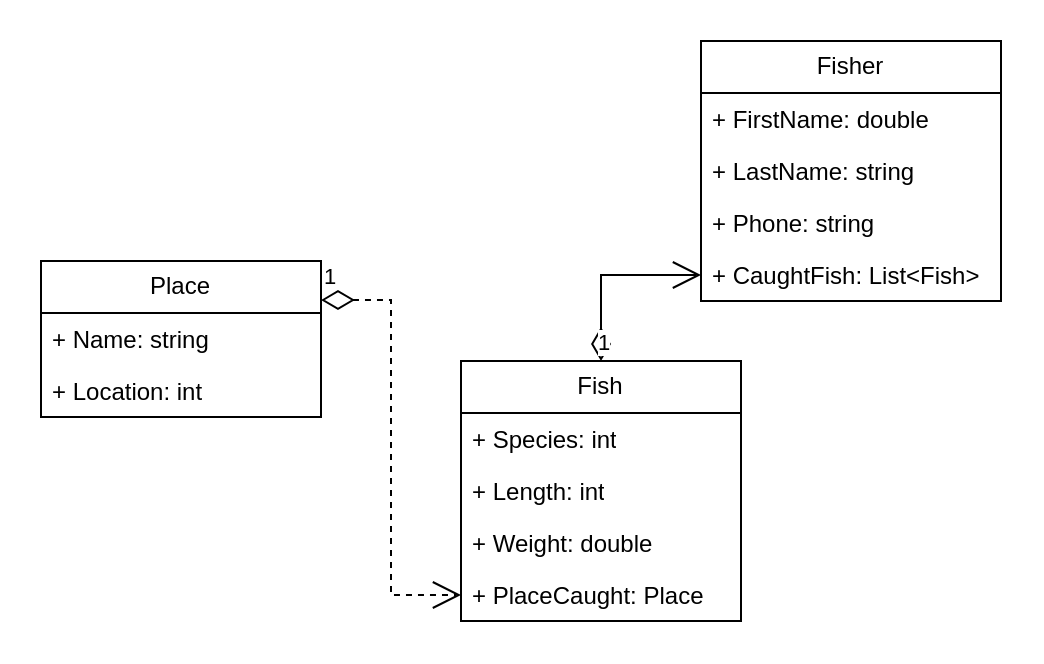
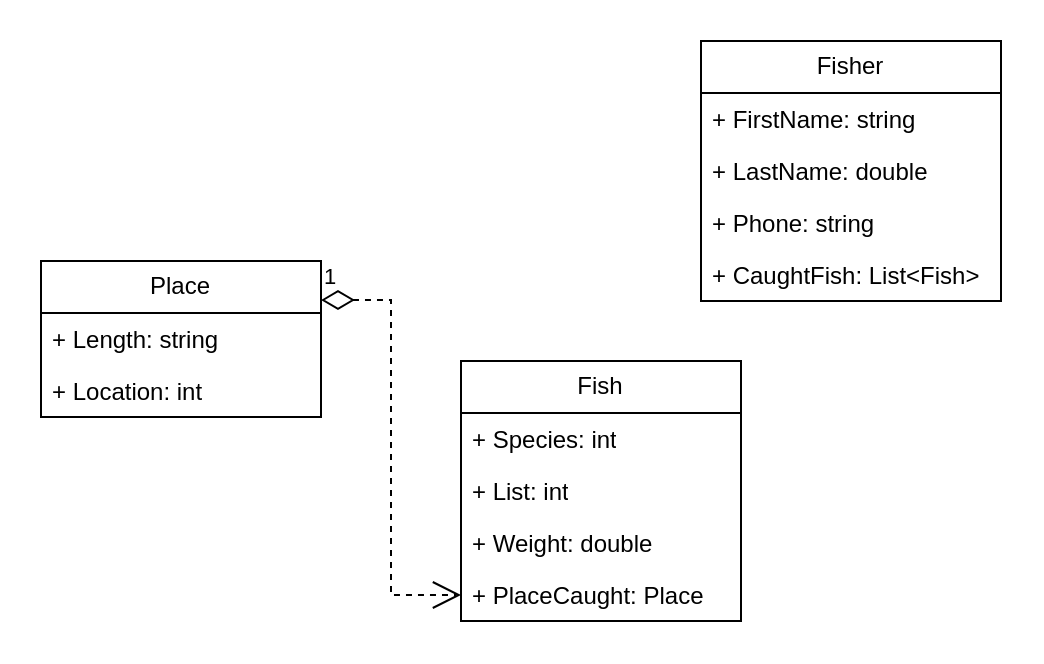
  <mxCell id="0" />
  <mxCell id="1" parent="0" />
  <mxCell id="2" value="Place" style="swimlane;fontStyle=0;childLayout=stackLayout;horizontal=1;startSize=26;fillColor=none;horizontalStack=0;resizeParent=1;resizeParentMax=0;resizeLast=0;collapsible=1;marginBottom=0;whiteSpace=wrap;html=1;" vertex="1" parent="1"><mxGeometry x="20" y="130" width="140" height="78" as="geometry" /></mxCell>
- <mxCell id="3" value="+ Name: string" style="text;strokeColor=none;fillColor=none;align=left;verticalAlign=top;spacingLeft=4;spacingRight=4;overflow=hidden;rotatable=0;points=[[0,0.5],[1,0.5]];portConstraint=eastwest;whiteSpace=wrap;html=1;" vertex="1" parent="2"><mxGeometry y="26" width="140" height="26" as="geometry" /></mxCell>
+ <mxCell id="3" value="+ Length: string" style="text;strokeColor=none;fillColor=none;align=left;verticalAlign=top;spacingLeft=4;spacingRight=4;overflow=hidden;rotatable=0;points=[[0,0.5],[1,0.5]];portConstraint=eastwest;whiteSpace=wrap;html=1;" vertex="1" parent="2"><mxGeometry y="26" width="140" height="26" as="geometry" /></mxCell>
  <mxCell id="4" value="+ Location: int" style="text;strokeColor=none;fillColor=none;align=left;verticalAlign=top;spacingLeft=4;spacingRight=4;overflow=hidden;rotatable=0;points=[[0,0.5],[1,0.5]];portConstraint=eastwest;whiteSpace=wrap;html=1;" vertex="1" parent="2"><mxGeometry y="52" width="140" height="26" as="geometry" /></mxCell>
  <mxCell id="5" value="Fisher" style="swimlane;fontStyle=0;childLayout=stackLayout;horizontal=1;startSize=26;fillColor=none;horizontalStack=0;resizeParent=1;resizeParentMax=0;resizeLast=0;collapsible=1;marginBottom=0;whiteSpace=wrap;html=1;" vertex="1" parent="1"><mxGeometry x="350" y="20" width="150" height="130" as="geometry" /></mxCell>
- <mxCell id="6" value="+ FirstName: double" style="text;strokeColor=none;fillColor=none;align=left;verticalAlign=top;spacingLeft=4;spacingRight=4;overflow=hidden;rotatable=0;points=[[0,0.5],[1,0.5]];portConstraint=eastwest;whiteSpace=wrap;html=1;" vertex="1" parent="5"><mxGeometry y="26" width="150" height="26" as="geometry" /></mxCell>
- <mxCell id="7" value="+ LastName: string" style="text;strokeColor=none;fillColor=none;align=left;verticalAlign=top;spacingLeft=4;spacingRight=4;overflow=hidden;rotatable=0;points=[[0,0.5],[1,0.5]];portConstraint=eastwest;whiteSpace=wrap;html=1;" vertex="1" parent="5"><mxGeometry y="52" width="150" height="26" as="geometry" /></mxCell>
+ <mxCell id="6" value="+ FirstName: string" style="text;strokeColor=none;fillColor=none;align=left;verticalAlign=top;spacingLeft=4;spacingRight=4;overflow=hidden;rotatable=0;points=[[0,0.5],[1,0.5]];portConstraint=eastwest;whiteSpace=wrap;html=1;" vertex="1" parent="5"><mxGeometry y="26" width="150" height="26" as="geometry" /></mxCell>
+ <mxCell id="7" value="+ LastName: double" style="text;strokeColor=none;fillColor=none;align=left;verticalAlign=top;spacingLeft=4;spacingRight=4;overflow=hidden;rotatable=0;points=[[0,0.5],[1,0.5]];portConstraint=eastwest;whiteSpace=wrap;html=1;" vertex="1" parent="5"><mxGeometry y="52" width="150" height="26" as="geometry" /></mxCell>
  <mxCell id="8" value="+ Phone: string" style="text;strokeColor=none;fillColor=none;align=left;verticalAlign=top;spacingLeft=4;spacingRight=4;overflow=hidden;rotatable=0;points=[[0,0.5],[1,0.5]];portConstraint=eastwest;whiteSpace=wrap;html=1;" vertex="1" parent="5"><mxGeometry y="78" width="150" height="26" as="geometry" /></mxCell>
  <mxCell id="9" value="+ CaughtFish: List&amp;lt;Fish&amp;gt;" style="text;strokeColor=none;fillColor=none;align=left;verticalAlign=top;spacingLeft=4;spacingRight=4;overflow=hidden;rotatable=0;points=[[0,0.5],[1,0.5]];portConstraint=eastwest;whiteSpace=wrap;html=1;" vertex="1" parent="5"><mxGeometry y="104" width="150" height="26" as="geometry" /></mxCell>
  <mxCell id="10" value="Fish" style="swimlane;fontStyle=0;childLayout=stackLayout;horizontal=1;startSize=26;fillColor=none;horizontalStack=0;resizeParent=1;resizeParentMax=0;resizeLast=0;collapsible=1;marginBottom=0;whiteSpace=wrap;html=1;" vertex="1" parent="1"><mxGeometry x="230" y="180" width="140" height="130" as="geometry" /></mxCell>
  <mxCell id="11" value="+ Species: int" style="text;strokeColor=none;fillColor=none;align=left;verticalAlign=top;spacingLeft=4;spacingRight=4;overflow=hidden;rotatable=0;points=[[0,0.5],[1,0.5]];portConstraint=eastwest;whiteSpace=wrap;html=1;" vertex="1" parent="10"><mxGeometry y="26" width="140" height="26" as="geometry" /></mxCell>
- <mxCell id="12" value="+ Length: int" style="text;strokeColor=none;fillColor=none;align=left;verticalAlign=top;spacingLeft=4;spacingRight=4;overflow=hidden;rotatable=0;points=[[0,0.5],[1,0.5]];portConstraint=eastwest;whiteSpace=wrap;html=1;" vertex="1" parent="10"><mxGeometry y="52" width="140" height="26" as="geometry" /></mxCell>
+ <mxCell id="12" value="+ List: int" style="text;strokeColor=none;fillColor=none;align=left;verticalAlign=top;spacingLeft=4;spacingRight=4;overflow=hidden;rotatable=0;points=[[0,0.5],[1,0.5]];portConstraint=eastwest;whiteSpace=wrap;html=1;" vertex="1" parent="10"><mxGeometry y="52" width="140" height="26" as="geometry" /></mxCell>
  <mxCell id="13" value="+ Weight: double" style="text;strokeColor=none;fillColor=none;align=left;verticalAlign=top;spacingLeft=4;spacingRight=4;overflow=hidden;rotatable=0;points=[[0,0.5],[1,0.5]];portConstraint=eastwest;whiteSpace=wrap;html=1;" vertex="1" parent="10"><mxGeometry y="78" width="140" height="26" as="geometry" /></mxCell>
  <mxCell id="14" value="+ PlaceCaught: Place" style="text;strokeColor=none;fillColor=none;align=left;verticalAlign=top;spacingLeft=4;spacingRight=4;overflow=hidden;rotatable=0;points=[[0,0.5],[1,0.5]];portConstraint=eastwest;whiteSpace=wrap;html=1;" vertex="1" parent="10"><mxGeometry y="104" width="140" height="26" as="geometry" /></mxCell>
- <mxCell id="15" value="1" style="endArrow=open;html=1;endSize=12;startArrow=diamondThin;startSize=14;startFill=0;edgeStyle=orthogonalEdgeStyle;align=left;verticalAlign=bottom;rounded=0;exitX=0.5;exitY=0;exitDx=0;exitDy=0;entryX=0;entryY=0.5;entryDx=0;entryDy=0;" edge="1" parent="1" source="10" target="9"><mxGeometry x="-1" y="3" relative="1" as="geometry"><mxPoint x="260" y="180" as="sourcePoint" /><mxPoint x="420" y="180" as="targetPoint" /></mxGeometry></mxCell>
  <mxCell id="16" value="1" style="endArrow=open;html=1;endSize=12;startArrow=diamondThin;startSize=14;startFill=0;edgeStyle=orthogonalEdgeStyle;align=left;verticalAlign=bottom;rounded=0;entryX=0;entryY=0.5;entryDx=0;entryDy=0;exitX=1;exitY=0.25;exitDx=0;exitDy=0;dashed=1;" edge="1" parent="1" source="2" target="14"><mxGeometry x="-1" y="3" relative="1" as="geometry"><mxPoint x="200" y="150" as="sourcePoint" /><mxPoint x="420" y="180" as="targetPoint" /></mxGeometry></mxCell>
